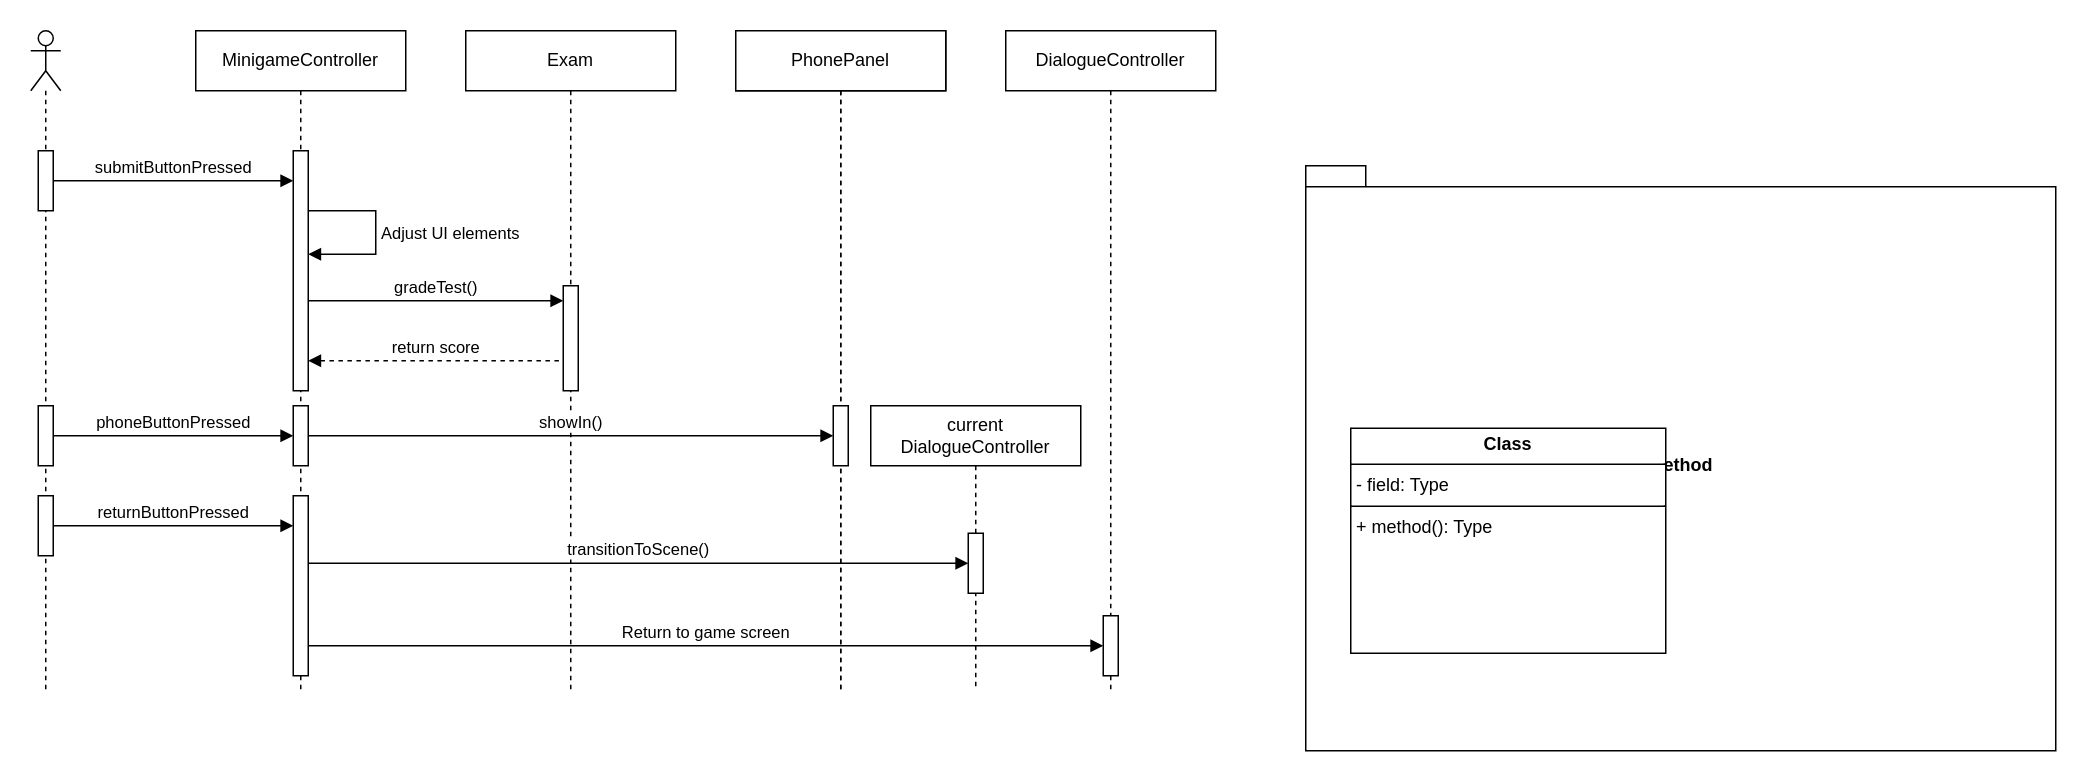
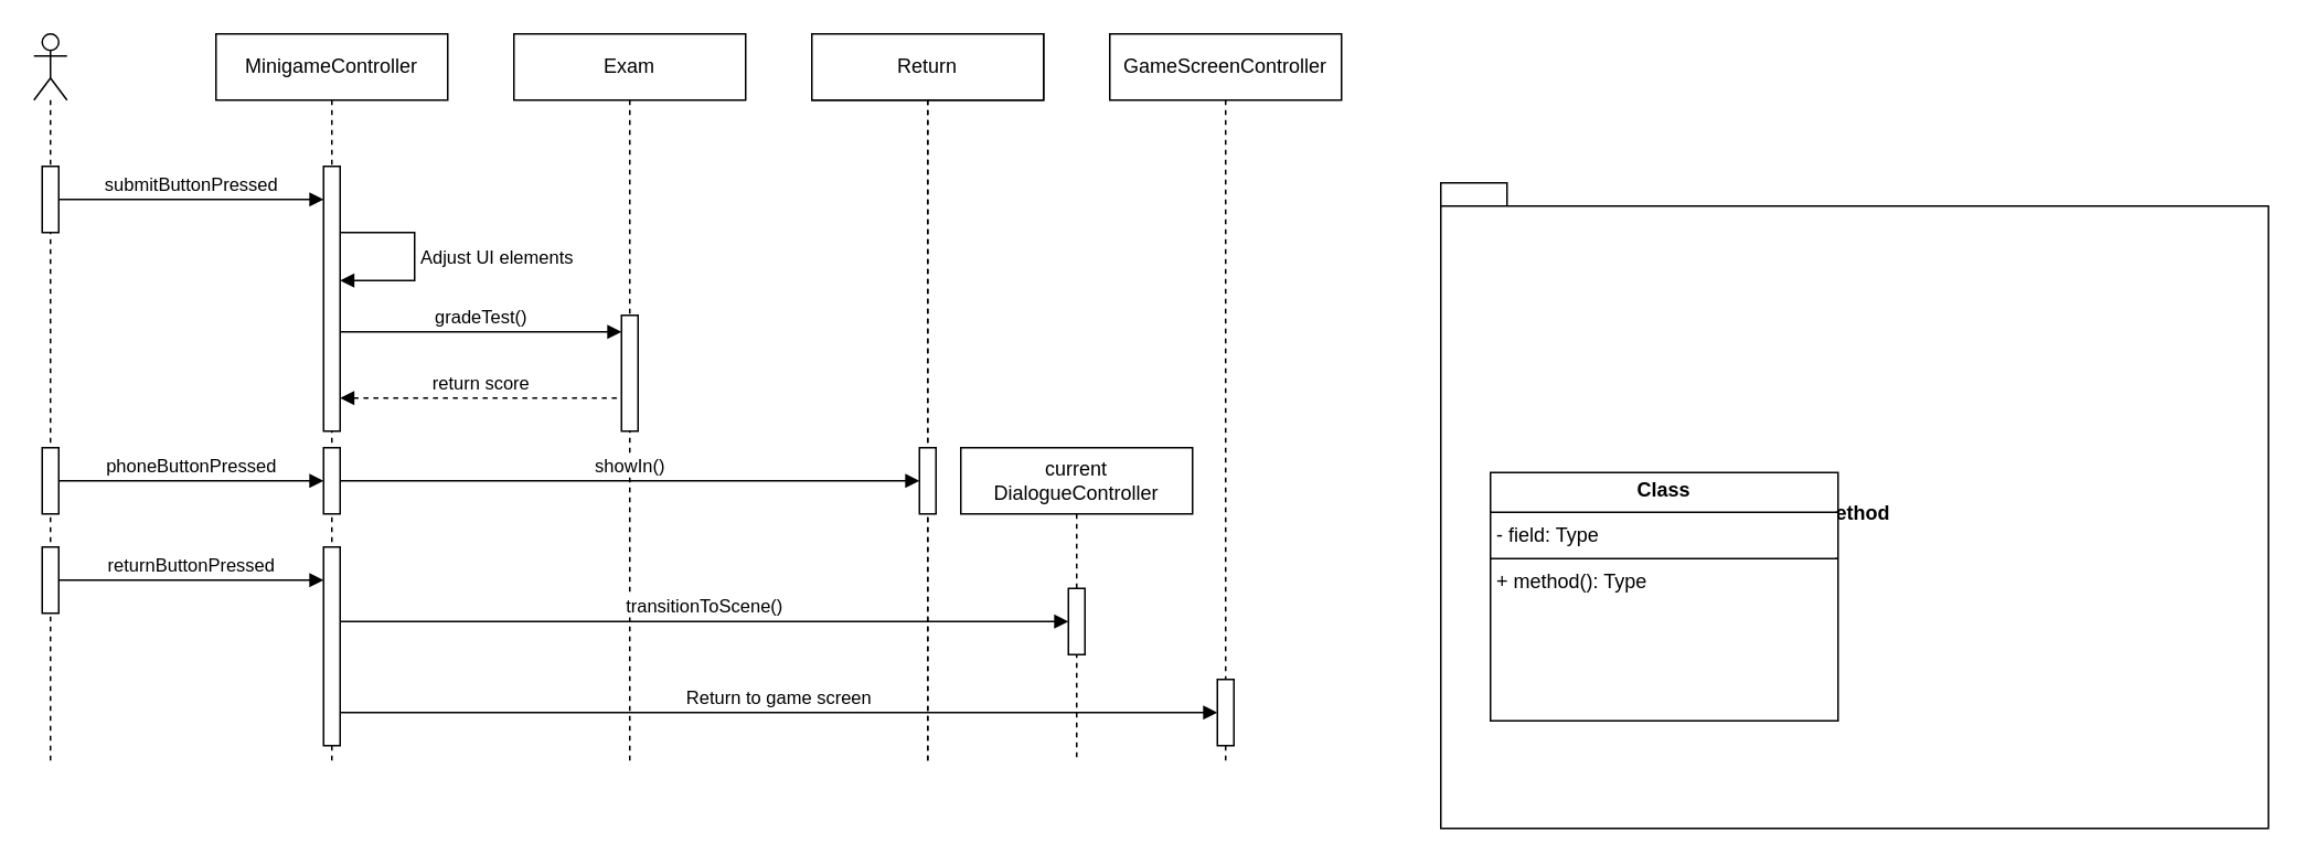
  <mxCell id="0" />
  <mxCell id="1" parent="0" />
  <mxCell id="2" value="" style="shape=umlLifeline;perimeter=lifelinePerimeter;whiteSpace=wrap;html=1;container=1;dropTarget=0;collapsible=0;recursiveResize=0;outlineConnect=0;portConstraint=eastwest;newEdgeStyle={&quot;curved&quot;:0,&quot;rounded&quot;:0};participant=umlActor;" vertex="1" parent="1"><mxGeometry x="20" y="20" width="20" height="440" as="geometry" /></mxCell>
  <mxCell id="3" value="" style="html=1;points=[[0,0,0,0,5],[0,1,0,0,-5],[1,0,0,0,5],[1,1,0,0,-5]];perimeter=orthogonalPerimeter;outlineConnect=0;targetShapes=umlLifeline;portConstraint=eastwest;newEdgeStyle={&quot;curved&quot;:0,&quot;rounded&quot;:0};" vertex="1" parent="2"><mxGeometry x="5" y="80" width="10" height="40" as="geometry" /></mxCell>
  <mxCell id="4" value="" style="html=1;points=[[0,0,0,0,5],[0,1,0,0,-5],[1,0,0,0,5],[1,1,0,0,-5]];perimeter=orthogonalPerimeter;outlineConnect=0;targetShapes=umlLifeline;portConstraint=eastwest;newEdgeStyle={&quot;curved&quot;:0,&quot;rounded&quot;:0};" vertex="1" parent="2"><mxGeometry x="5" y="250" width="10" height="40" as="geometry" /></mxCell>
  <mxCell id="5" value="" style="html=1;points=[[0,0,0,0,5],[0,1,0,0,-5],[1,0,0,0,5],[1,1,0,0,-5]];perimeter=orthogonalPerimeter;outlineConnect=0;targetShapes=umlLifeline;portConstraint=eastwest;newEdgeStyle={&quot;curved&quot;:0,&quot;rounded&quot;:0};" vertex="1" parent="2"><mxGeometry x="5" y="310" width="10" height="40" as="geometry" /></mxCell>
  <mxCell id="6" value="MinigameController" style="shape=umlLifeline;perimeter=lifelinePerimeter;whiteSpace=wrap;html=1;container=1;dropTarget=0;collapsible=0;recursiveResize=0;outlineConnect=0;portConstraint=eastwest;newEdgeStyle={&quot;curved&quot;:0,&quot;rounded&quot;:0};" vertex="1" parent="1"><mxGeometry x="130" y="20" width="140" height="440" as="geometry" /></mxCell>
  <mxCell id="7" value="" style="html=1;points=[[0,0,0,0,5],[0,1,0,0,-5],[1,0,0,0,5],[1,1,0,0,-5]];perimeter=orthogonalPerimeter;outlineConnect=0;targetShapes=umlLifeline;portConstraint=eastwest;newEdgeStyle={&quot;curved&quot;:0,&quot;rounded&quot;:0};" vertex="1" parent="6"><mxGeometry x="65" y="80" width="10" height="160" as="geometry" /></mxCell>
  <mxCell id="8" value="Adjust UI elements" style="html=1;align=left;spacingLeft=2;endArrow=block;rounded=0;edgeStyle=orthogonalEdgeStyle;curved=0;rounded=0;" edge="1" parent="6"><mxGeometry relative="1" as="geometry"><mxPoint x="75" y="120" as="sourcePoint" /><Array as="points"><mxPoint x="120" y="120" /><mxPoint x="120" y="149" /><mxPoint x="75" y="149" /></Array><mxPoint x="75" y="149" as="targetPoint" /></mxGeometry></mxCell>
  <mxCell id="9" value="" style="html=1;points=[[0,0,0,0,5],[0,1,0,0,-5],[1,0,0,0,5],[1,1,0,0,-5]];perimeter=orthogonalPerimeter;outlineConnect=0;targetShapes=umlLifeline;portConstraint=eastwest;newEdgeStyle={&quot;curved&quot;:0,&quot;rounded&quot;:0};" vertex="1" parent="6"><mxGeometry x="65" y="250" width="10" height="40" as="geometry" /></mxCell>
  <mxCell id="10" value="" style="html=1;points=[[0,0,0,0,5],[0,1,0,0,-5],[1,0,0,0,5],[1,1,0,0,-5]];perimeter=orthogonalPerimeter;outlineConnect=0;targetShapes=umlLifeline;portConstraint=eastwest;newEdgeStyle={&quot;curved&quot;:0,&quot;rounded&quot;:0};" vertex="1" parent="6"><mxGeometry x="65" y="310" width="10" height="120" as="geometry" /></mxCell>
  <mxCell id="11" value="Scene" style="shape=umlLifeline;perimeter=lifelinePerimeter;whiteSpace=wrap;html=1;container=1;dropTarget=0;collapsible=0;recursiveResize=0;outlineConnect=0;portConstraint=eastwest;newEdgeStyle={&quot;curved&quot;:0,&quot;rounded&quot;:0};" vertex="1" parent="1"><mxGeometry x="490" y="20" width="140" height="440" as="geometry" /></mxCell>
  <mxCell id="12" value="Exam" style="shape=umlLifeline;perimeter=lifelinePerimeter;whiteSpace=wrap;html=1;container=1;dropTarget=0;collapsible=0;recursiveResize=0;outlineConnect=0;portConstraint=eastwest;newEdgeStyle={&quot;curved&quot;:0,&quot;rounded&quot;:0};" vertex="1" parent="1"><mxGeometry x="310" y="20" width="140" height="440" as="geometry" /></mxCell>
  <mxCell id="13" value="" style="html=1;points=[[0,0,0,0,5],[0,1,0,0,-5],[1,0,0,0,5],[1,1,0,0,-5]];perimeter=orthogonalPerimeter;outlineConnect=0;targetShapes=umlLifeline;portConstraint=eastwest;newEdgeStyle={&quot;curved&quot;:0,&quot;rounded&quot;:0};" vertex="1" parent="12"><mxGeometry x="65" y="170" width="10" height="70" as="geometry" /></mxCell>
- <mxCell id="14" value="PhonePanel" style="shape=umlLifeline;perimeter=lifelinePerimeter;whiteSpace=wrap;html=1;container=1;dropTarget=0;collapsible=0;recursiveResize=0;outlineConnect=0;portConstraint=eastwest;newEdgeStyle={&quot;curved&quot;:0,&quot;rounded&quot;:0};" vertex="1" parent="1"><mxGeometry x="490" y="20" width="140" height="440" as="geometry" /></mxCell>
+ <mxCell id="14" value="Return" style="shape=umlLifeline;perimeter=lifelinePerimeter;whiteSpace=wrap;html=1;container=1;dropTarget=0;collapsible=0;recursiveResize=0;outlineConnect=0;portConstraint=eastwest;newEdgeStyle={&quot;curved&quot;:0,&quot;rounded&quot;:0};" vertex="1" parent="1"><mxGeometry x="490" y="20" width="140" height="440" as="geometry" /></mxCell>
  <mxCell id="15" value="" style="html=1;points=[[0,0,0,0,5],[0,1,0,0,-5],[1,0,0,0,5],[1,1,0,0,-5]];perimeter=orthogonalPerimeter;outlineConnect=0;targetShapes=umlLifeline;portConstraint=eastwest;newEdgeStyle={&quot;curved&quot;:0,&quot;rounded&quot;:0};" vertex="1" parent="14"><mxGeometry x="65" y="250" width="10" height="40" as="geometry" /></mxCell>
- <mxCell id="16" value="DialogueController" style="shape=umlLifeline;perimeter=lifelinePerimeter;whiteSpace=wrap;html=1;container=1;dropTarget=0;collapsible=0;recursiveResize=0;outlineConnect=0;portConstraint=eastwest;newEdgeStyle={&quot;curved&quot;:0,&quot;rounded&quot;:0};" vertex="1" parent="1"><mxGeometry x="670" y="20" width="140" height="440" as="geometry" /></mxCell>
+ <mxCell id="16" value="GameScreenController" style="shape=umlLifeline;perimeter=lifelinePerimeter;whiteSpace=wrap;html=1;container=1;dropTarget=0;collapsible=0;recursiveResize=0;outlineConnect=0;portConstraint=eastwest;newEdgeStyle={&quot;curved&quot;:0,&quot;rounded&quot;:0};" vertex="1" parent="1"><mxGeometry x="670" y="20" width="140" height="440" as="geometry" /></mxCell>
  <mxCell id="17" value="" style="html=1;points=[[0,0,0,0,5],[0,1,0,0,-5],[1,0,0,0,5],[1,1,0,0,-5]];perimeter=orthogonalPerimeter;outlineConnect=0;targetShapes=umlLifeline;portConstraint=eastwest;newEdgeStyle={&quot;curved&quot;:0,&quot;rounded&quot;:0};" vertex="1" parent="16"><mxGeometry x="65" y="390" width="10" height="40" as="geometry" /></mxCell>
  <mxCell id="18" value="submitButtonPressed" style="html=1;verticalAlign=bottom;endArrow=block;curved=0;rounded=0;" edge="1" parent="1" source="3" target="7"><mxGeometry width="80" relative="1" as="geometry"><mxPoint x="50" y="120" as="sourcePoint" /><mxPoint x="130" y="120" as="targetPoint" /></mxGeometry></mxCell>
  <mxCell id="19" value="gradeTest()" style="html=1;verticalAlign=bottom;endArrow=block;curved=0;rounded=0;" edge="1" parent="1"><mxGeometry width="80" relative="1" as="geometry"><mxPoint x="205" y="200" as="sourcePoint" /><mxPoint x="375" y="200" as="targetPoint" /></mxGeometry></mxCell>
  <mxCell id="20" value="return score" style="html=1;verticalAlign=bottom;endArrow=none;curved=0;rounded=0;dashed=1;startFill=1;startArrow=block;" edge="1" parent="1"><mxGeometry width="80" relative="1" as="geometry"><mxPoint x="205" y="240" as="sourcePoint" /><mxPoint x="375" y="240" as="targetPoint" /></mxGeometry></mxCell>
  <mxCell id="21" value="phoneButtonPressed" style="html=1;verticalAlign=bottom;endArrow=block;curved=0;rounded=0;" edge="1" parent="1"><mxGeometry width="80" relative="1" as="geometry"><mxPoint x="35" y="290" as="sourcePoint" /><mxPoint x="195" y="290" as="targetPoint" /></mxGeometry></mxCell>
  <mxCell id="22" value="showIn()" style="html=1;verticalAlign=bottom;endArrow=block;curved=0;rounded=0;" edge="1" parent="1" source="9" target="15"><mxGeometry width="80" relative="1" as="geometry"><mxPoint x="235" y="290" as="sourcePoint" /><mxPoint x="395" y="290" as="targetPoint" /></mxGeometry></mxCell>
  <mxCell id="23" value="returnButtonPressed" style="html=1;verticalAlign=bottom;endArrow=block;curved=0;rounded=0;" edge="1" parent="1"><mxGeometry width="80" relative="1" as="geometry"><mxPoint x="35" y="350" as="sourcePoint" /><mxPoint x="195" y="350" as="targetPoint" /></mxGeometry></mxCell>
  <mxCell id="24" value="current DialogueController" style="shape=umlLifeline;perimeter=lifelinePerimeter;whiteSpace=wrap;html=1;container=1;dropTarget=0;collapsible=0;recursiveResize=0;outlineConnect=0;portConstraint=eastwest;newEdgeStyle={&quot;curved&quot;:0,&quot;rounded&quot;:0};" vertex="1" parent="1"><mxGeometry x="580" y="270" width="140" height="190" as="geometry" /></mxCell>
  <mxCell id="25" value="" style="html=1;points=[[0,0,0,0,5],[0,1,0,0,-5],[1,0,0,0,5],[1,1,0,0,-5]];perimeter=orthogonalPerimeter;outlineConnect=0;targetShapes=umlLifeline;portConstraint=eastwest;newEdgeStyle={&quot;curved&quot;:0,&quot;rounded&quot;:0};" vertex="1" parent="24"><mxGeometry x="65" y="85" width="10" height="40" as="geometry" /></mxCell>
  <mxCell id="26" value="transitionToScene()" style="html=1;verticalAlign=bottom;endArrow=block;curved=0;rounded=0;" edge="1" parent="1"><mxGeometry width="80" relative="1" as="geometry"><mxPoint x="205" y="375" as="sourcePoint" /><mxPoint x="645" y="375" as="targetPoint" /></mxGeometry></mxCell>
  <mxCell id="27" value="Return to game screen" style="html=1;verticalAlign=bottom;endArrow=block;curved=0;rounded=0;" edge="1" parent="1"><mxGeometry width="80" relative="1" as="geometry"><mxPoint x="205" y="430" as="sourcePoint" /><mxPoint x="735" y="430" as="targetPoint" /></mxGeometry></mxCell>
  <mxCell id="28" value="method" style="shape=folder;fontStyle=1;spacingTop=10;tabWidth=40;tabHeight=14;tabPosition=left;html=1;whiteSpace=wrap;" vertex="1" parent="1"><mxGeometry x="870" y="110" width="500" height="390" as="geometry" /></mxCell>
  <mxCell id="29" value="&lt;p style=&quot;margin:0px;margin-top:4px;text-align:center;&quot;&gt;&lt;b&gt;Class&lt;/b&gt;&lt;/p&gt;&lt;hr size=&quot;1&quot; style=&quot;border-style:solid;&quot;&gt;&lt;p style=&quot;margin:0px;margin-left:4px;&quot;&gt;- field: Type&lt;/p&gt;&lt;hr size=&quot;1&quot; style=&quot;border-style:solid;&quot;&gt;&lt;p style=&quot;margin:0px;margin-left:4px;&quot;&gt;+ method(): Type&lt;/p&gt;" style="verticalAlign=top;align=left;overflow=fill;html=1;whiteSpace=wrap;" vertex="1" parent="1"><mxGeometry x="900" y="285" width="210" height="150" as="geometry" /></mxCell>
